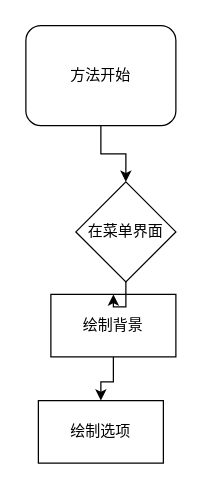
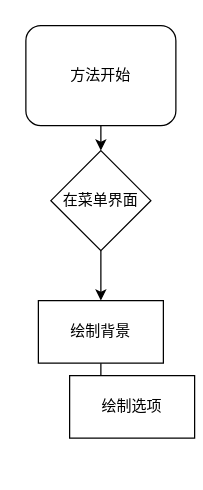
  <mxCell id="0" />
  <mxCell id="1" parent="0" />
  <mxCell id="2" style="edgeStyle=orthogonalEdgeStyle;rounded=0;orthogonalLoop=1;jettySize=auto;html=1;exitX=0.5;exitY=1;exitDx=0;exitDy=0;entryX=0.5;entryY=0;entryDx=0;entryDy=0;" edge="1" parent="1" source="3" target="8"><mxGeometry relative="1" as="geometry" /></mxCell>
  <mxCell id="3" value="方法开始" style="rounded=1;whiteSpace=wrap;html=1;" vertex="1" parent="1"><mxGeometry x="20" y="20" width="120" height="80" as="geometry" /></mxCell>
  <mxCell id="4" value="" style="edgeStyle=orthogonalEdgeStyle;rounded=0;orthogonalLoop=1;jettySize=auto;html=1;" edge="1" parent="1" source="5" target="6"><mxGeometry relative="1" as="geometry" /></mxCell>
- <mxCell id="5" value="绘制背景" style="rounded=0;whiteSpace=wrap;html=1;" vertex="1" parent="1"><mxGeometry x="40" y="235" width="100" height="50" as="geometry" /></mxCell>
- <mxCell id="6" value="绘制选项" style="rounded=0;whiteSpace=wrap;html=1;" vertex="1" parent="1"><mxGeometry x="30" y="320" width="100" height="50" as="geometry" /></mxCell>
+ <mxCell id="5" value="绘制背景" style="rounded=0;whiteSpace=wrap;html=1;" vertex="1" parent="1"><mxGeometry x="30" y="240" width="100" height="50" as="geometry" /></mxCell>
+ <mxCell id="6" value="绘制选项" style="rounded=0;whiteSpace=wrap;html=1;" vertex="1" parent="1"><mxGeometry x="55" y="300" width="100" height="50" as="geometry" /></mxCell>
  <mxCell id="7" style="edgeStyle=orthogonalEdgeStyle;rounded=0;orthogonalLoop=1;jettySize=auto;html=1;exitX=0.5;exitY=1;exitDx=0;exitDy=0;" edge="1" parent="1" source="8" target="5"><mxGeometry relative="1" as="geometry" /></mxCell>
- <mxCell id="8" value="在菜单界面" style="rhombus;whiteSpace=wrap;html=1;" vertex="1" parent="1"><mxGeometry x="60" y="145" width="80" height="80" as="geometry" /></mxCell>
+ <mxCell id="8" value="在菜单界面" style="rhombus;whiteSpace=wrap;html=1;" vertex="1" parent="1"><mxGeometry x="40" y="120" width="80" height="80" as="geometry" /></mxCell>
